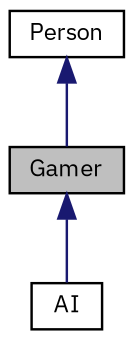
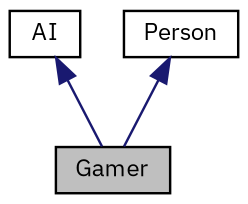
  digraph {
    fontname="IBM Plex Sans"
    node [color=black fillcolor=white fontname="IBM Plex Sans" fontsize=10 shape=record style=filled]
    edge [color=midnightblue dir=back fontname="IBM Plex Sans" fontsize=10 labelfontname=Helvetica labelfontsize=10 style=solid]
    n1 [fillcolor=grey75 fontcolor=black height=0.2 label=Gamer width=0.4]
    n2 [height=0.2 label=AI width=0.4]
    n3 [height=0.2 label=Person width=0.4]
-   n1 -> n2
+   n2 -> n1
    n3 -> n1
  }
